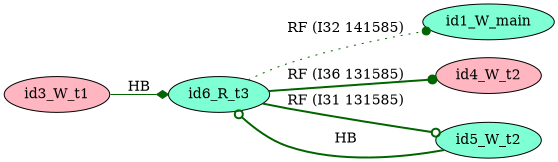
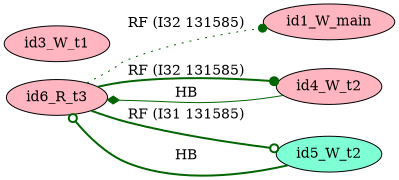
  digraph {
    rankdir=LR
    splines=true
    node [fillcolor=aquamarine style=filled]
    edge [arrowhead=dot color=darkgreen style=bold]
-   id6_R_t3
-   id1_W_main
+   id6_R_t3 [fillcolor=lightpink]
+   id1_W_main [fillcolor=lightpink]
    id4_W_t2 [fillcolor=lightpink]
    id5_W_t2
    id3_W_t1 [fillcolor=lightpink]
-   id6_R_t3 -> id1_W_main [label="RF (I32 141585)" style=dotted]
-   id6_R_t3 -> id4_W_t2 [label="RF (I36 131585)"]
+   id6_R_t3 -> id1_W_main [label="RF (I32 131585)" style=dotted]
+   id6_R_t3 -> id4_W_t2 [label="RF (I32 131585)"]
    id6_R_t3 -> id5_W_t2 [arrowhead=odot label="RF (I31 131585)"]
-   id3_W_t1 -> id6_R_t3 [arrowhead=diamond label=HB style=solid]
+   id4_W_t2 -> id6_R_t3 [arrowhead=diamond label=HB style=solid]
    id5_W_t2 -> id6_R_t3 [arrowhead=odot label=HB]
  }
